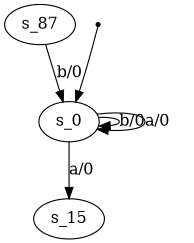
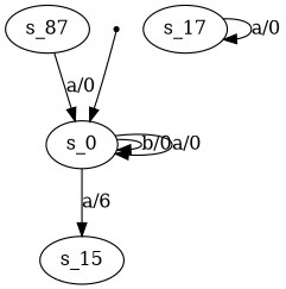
  digraph {
    s_0 [root=true]
    s_15
+   s_17
    s_87
    qi [shape=point]
    s_0 -> s_0 [label="b/0"]
    s_0 -> s_0 [label="a/0"]
-   s_0 -> s_15 [label="a/0"]
-   s_87 -> s_0 [label="b/0"]
+   s_0 -> s_15 [label="a/6"]
+   s_17 -> s_17 [label="a/0"]
+   s_87 -> s_0 [label="a/0"]
    qi -> s_0
  }
